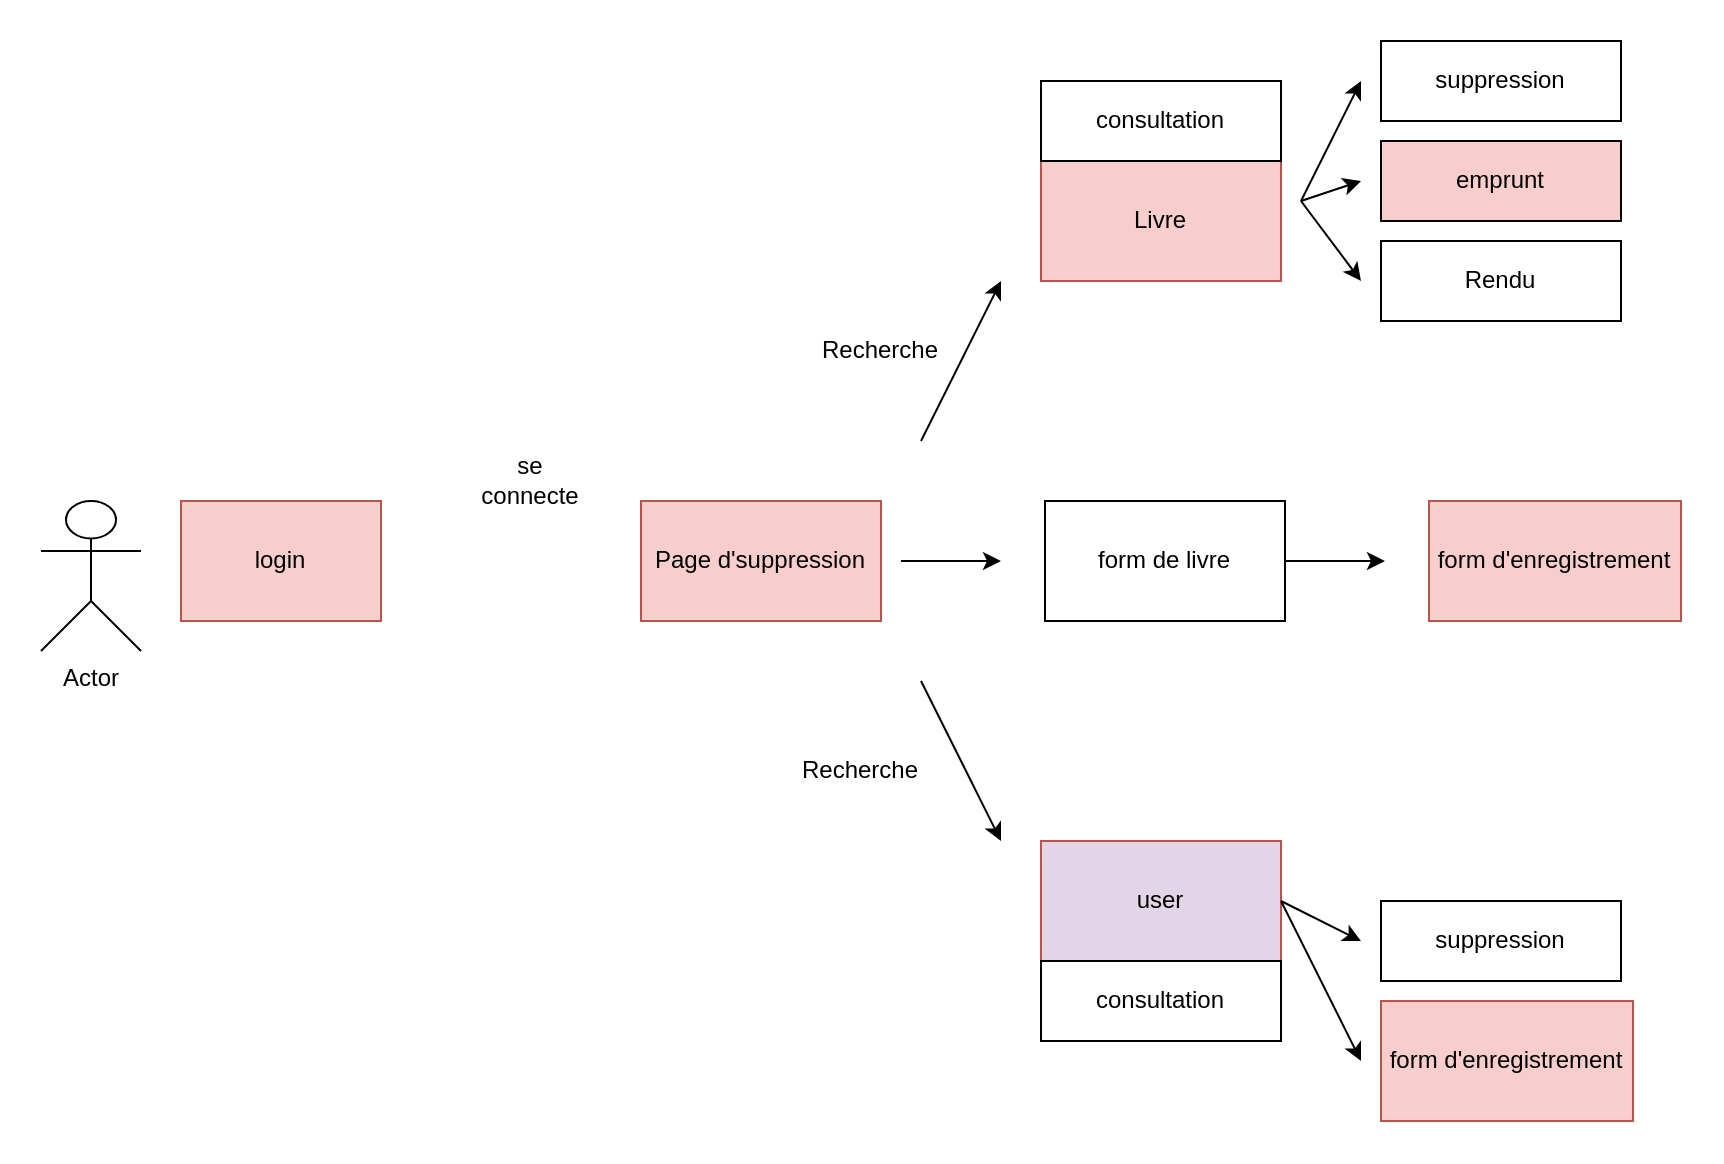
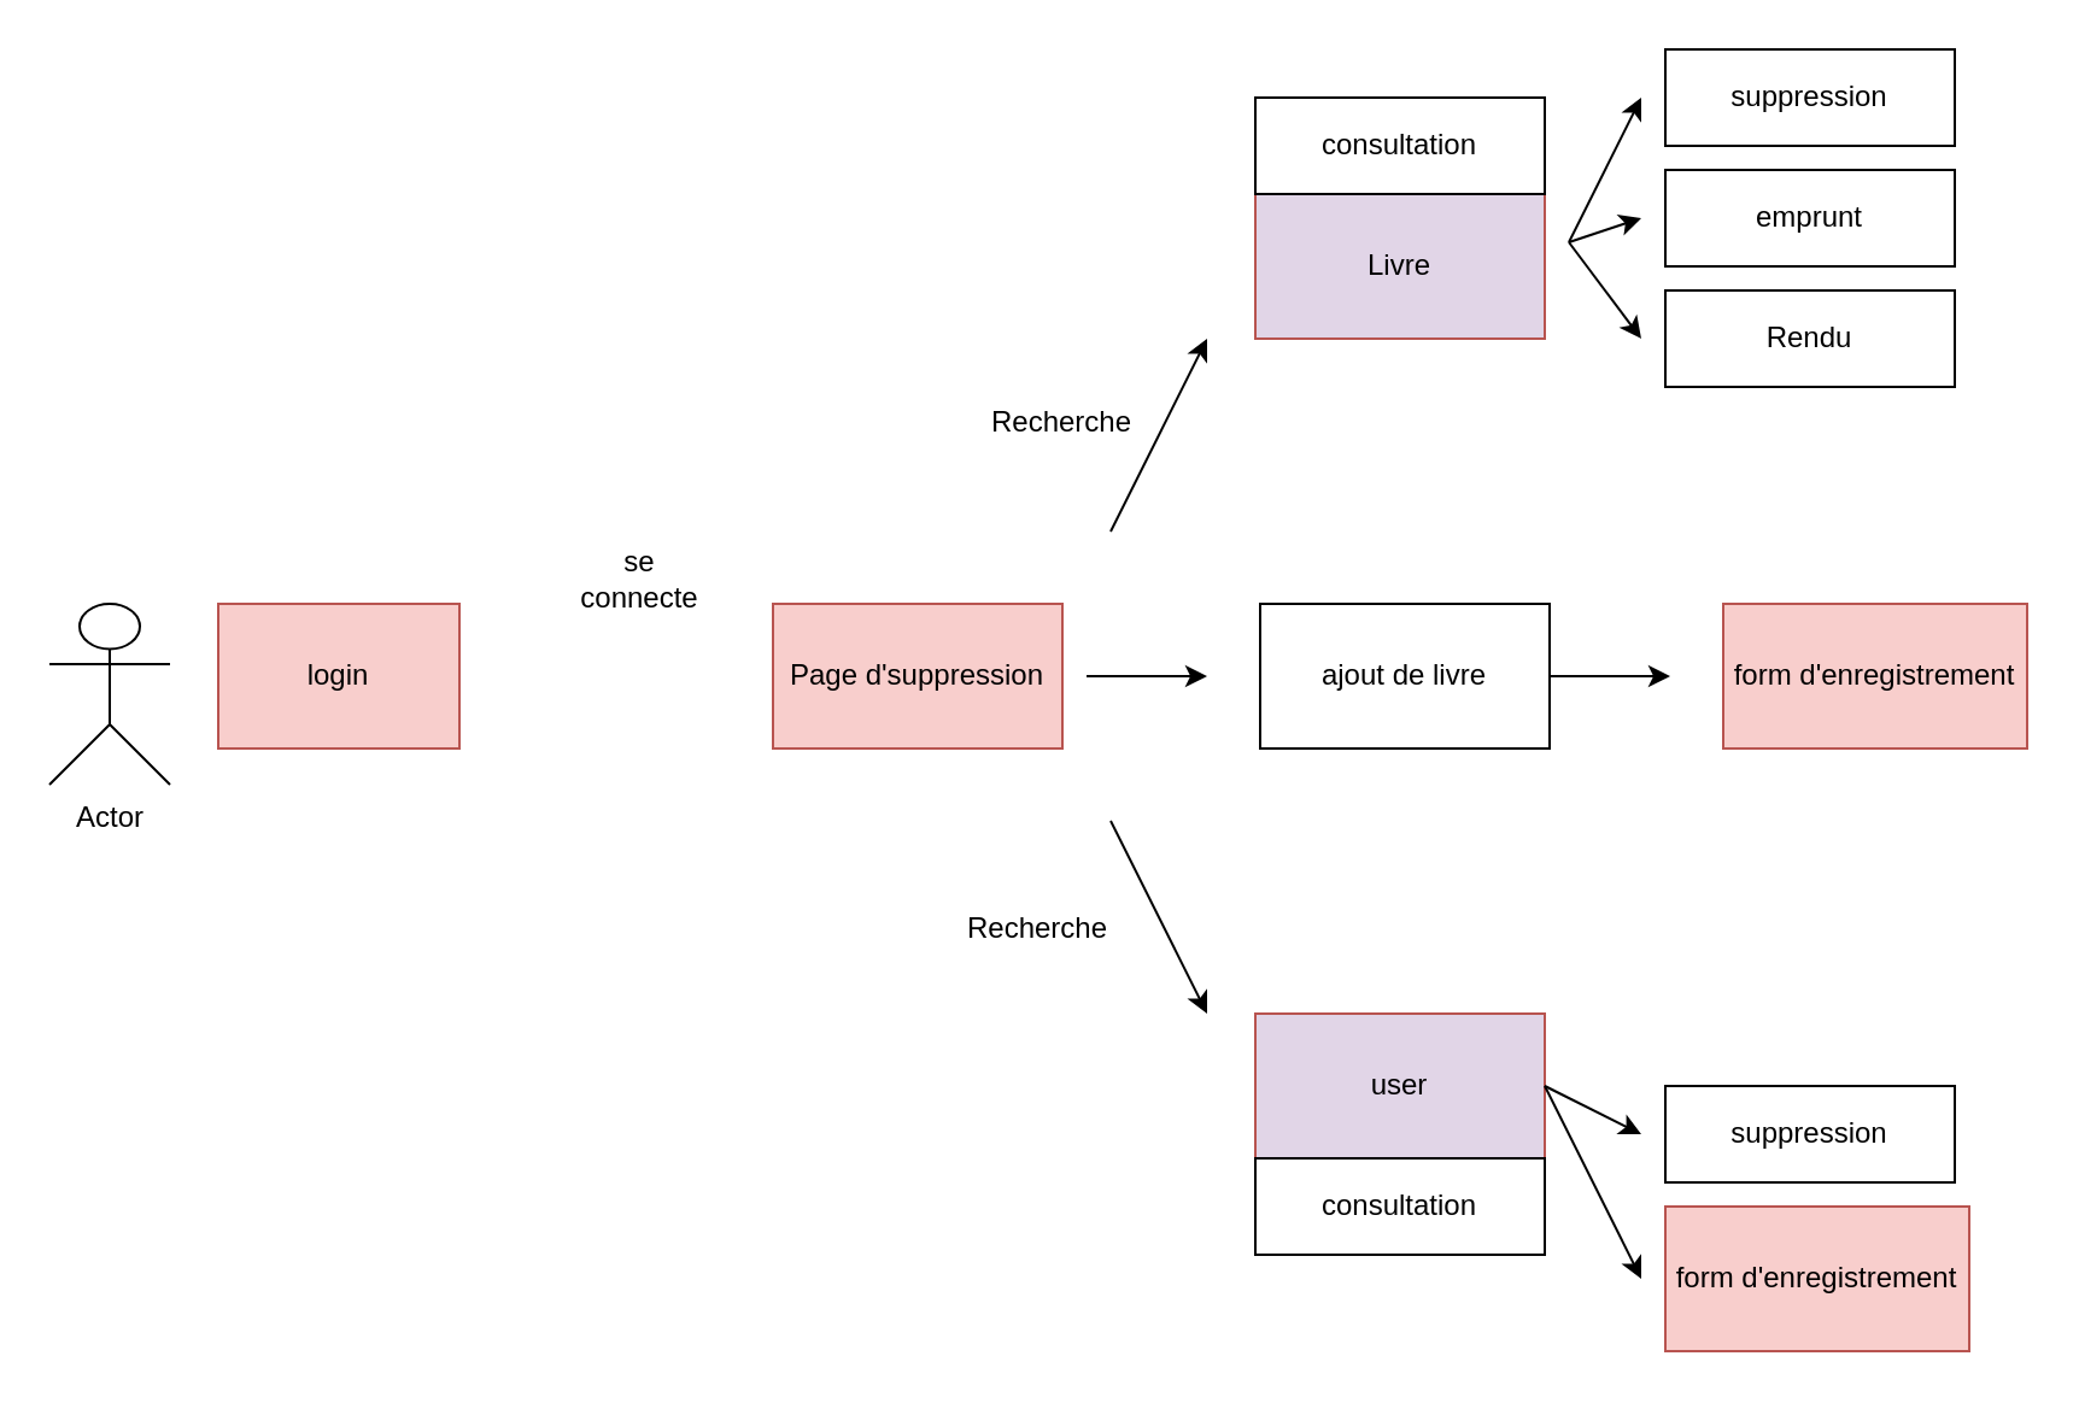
  <mxCell id="0" />
  <mxCell id="1" parent="0" />
  <mxCell id="2" value="Actor" style="shape=umlActor;verticalLabelPosition=bottom;verticalAlign=top;html=1;outlineConnect=0;" vertex="1" parent="1"><mxGeometry x="20" y="250" width="50" height="75" as="geometry" /></mxCell>
  <mxCell id="3" value="" style="endArrow=classic;html=1;rounded=0;" edge="1" parent="1"><mxGeometry width="50" height="50" relative="1" as="geometry"><mxPoint x="460" y="220" as="sourcePoint" /><mxPoint x="500" y="140" as="targetPoint" /></mxGeometry></mxCell>
  <mxCell id="4" value="" style="endArrow=classic;html=1;rounded=0;" edge="1" parent="1"><mxGeometry width="50" height="50" relative="1" as="geometry"><mxPoint x="460" y="340" as="sourcePoint" /><mxPoint x="500" y="420" as="targetPoint" /></mxGeometry></mxCell>
  <mxCell id="5" value="se connecte" style="text;html=1;strokeColor=none;fillColor=none;align=center;verticalAlign=middle;whiteSpace=wrap;rounded=0;" vertex="1" parent="1"><mxGeometry x="235" y="225" width="60" height="30" as="geometry" /></mxCell>
  <mxCell id="6" value="login" style="rounded=0;whiteSpace=wrap;html=1;fillColor=#f8cecc;strokeColor=#b85450;" vertex="1" parent="1"><mxGeometry x="90" y="250" width="100" height="60" as="geometry" /></mxCell>
  <mxCell id="7" value="Page d'suppression" style="rounded=0;whiteSpace=wrap;html=1;fillColor=#f8cecc;strokeColor=#b85450;" vertex="1" parent="1"><mxGeometry x="320" y="250" width="120" height="60" as="geometry" /></mxCell>
- <mxCell id="8" value="Livre" style="rounded=0;whiteSpace=wrap;html=1;fillColor=#f8cecc;strokeColor=#b85450;" vertex="1" parent="1"><mxGeometry x="520" y="80" width="120" height="60" as="geometry" /></mxCell>
+ <mxCell id="8" value="Livre" style="rounded=0;whiteSpace=wrap;html=1;fillColor=#e1d5e7;strokeColor=#b85450;" vertex="1" parent="1"><mxGeometry x="520" y="80" width="120" height="60" as="geometry" /></mxCell>
  <mxCell id="9" value="user" style="rounded=0;whiteSpace=wrap;html=1;fillColor=#e1d5e7;strokeColor=#b85450;" vertex="1" parent="1"><mxGeometry x="520" y="420" width="120" height="60" as="geometry" /></mxCell>
  <mxCell id="10" value="Recherche" style="text;html=1;strokeColor=none;fillColor=none;align=center;verticalAlign=middle;whiteSpace=wrap;rounded=0;" vertex="1" parent="1"><mxGeometry x="410" y="160" width="60" height="30" as="geometry" /></mxCell>
  <mxCell id="11" value="consultation" style="rounded=0;whiteSpace=wrap;html=1;" vertex="1" parent="1"><mxGeometry x="520" y="40" width="120" height="40" as="geometry" /></mxCell>
  <mxCell id="12" value="suppression" style="rounded=0;whiteSpace=wrap;html=1;" vertex="1" parent="1"><mxGeometry x="690" y="20" width="120" height="40" as="geometry" /></mxCell>
  <mxCell id="13" value="Rendu" style="rounded=0;whiteSpace=wrap;html=1;" vertex="1" parent="1"><mxGeometry x="690" y="120" width="120" height="40" as="geometry" /></mxCell>
- <mxCell id="14" value="emprunt" style="rounded=0;whiteSpace=wrap;html=1;fillColor=#f8cecc;" vertex="1" parent="1"><mxGeometry x="690" y="70" width="120" height="40" as="geometry" /></mxCell>
- <mxCell id="15" value="form de livre" style="rounded=0;whiteSpace=wrap;html=1;" vertex="1" parent="1"><mxGeometry x="522" y="250" width="120" height="60" as="geometry" /></mxCell>
+ <mxCell id="14" value="emprunt" style="rounded=0;whiteSpace=wrap;html=1;" vertex="1" parent="1"><mxGeometry x="690" y="70" width="120" height="40" as="geometry" /></mxCell>
+ <mxCell id="15" value="ajout de livre" style="rounded=0;whiteSpace=wrap;html=1;" vertex="1" parent="1"><mxGeometry x="522" y="250" width="120" height="60" as="geometry" /></mxCell>
  <mxCell id="16" value="Recherche" style="text;html=1;strokeColor=none;fillColor=none;align=center;verticalAlign=middle;whiteSpace=wrap;rounded=0;" vertex="1" parent="1"><mxGeometry x="400" y="370" width="60" height="30" as="geometry" /></mxCell>
  <mxCell id="17" value="" style="endArrow=classic;html=1;rounded=0;" edge="1" parent="1"><mxGeometry width="50" height="50" relative="1" as="geometry"><mxPoint x="450" y="280" as="sourcePoint" /><mxPoint x="500" y="280" as="targetPoint" /></mxGeometry></mxCell>
  <mxCell id="18" value="" style="endArrow=classic;html=1;rounded=0;" edge="1" parent="1"><mxGeometry width="50" height="50" relative="1" as="geometry"><mxPoint x="642" y="280" as="sourcePoint" /><mxPoint x="692" y="280" as="targetPoint" /></mxGeometry></mxCell>
  <mxCell id="19" value="form d'enregistrement" style="rounded=0;whiteSpace=wrap;html=1;fillColor=#f8cecc;strokeColor=#b85450;" vertex="1" parent="1"><mxGeometry x="714" y="250" width="126" height="60" as="geometry" /></mxCell>
  <mxCell id="20" value="consultation" style="rounded=0;whiteSpace=wrap;html=1;" vertex="1" parent="1"><mxGeometry x="520" y="480" width="120" height="40" as="geometry" /></mxCell>
  <mxCell id="21" value="suppression" style="rounded=0;whiteSpace=wrap;html=1;" vertex="1" parent="1"><mxGeometry x="690" y="450" width="120" height="40" as="geometry" /></mxCell>
  <mxCell id="22" value="form d'enregistrement" style="rounded=0;whiteSpace=wrap;html=1;fillColor=#f8cecc;strokeColor=#b85450;" vertex="1" parent="1"><mxGeometry x="690" y="500" width="126" height="60" as="geometry" /></mxCell>
  <mxCell id="23" value="" style="endArrow=classic;html=1;rounded=0;" edge="1" parent="1"><mxGeometry width="50" height="50" relative="1" as="geometry"><mxPoint x="650" y="100" as="sourcePoint" /><mxPoint x="680" y="40" as="targetPoint" /></mxGeometry></mxCell>
  <mxCell id="24" value="" style="endArrow=classic;html=1;rounded=0;" edge="1" parent="1"><mxGeometry width="50" height="50" relative="1" as="geometry"><mxPoint x="650" y="100" as="sourcePoint" /><mxPoint x="680" y="90" as="targetPoint" /></mxGeometry></mxCell>
  <mxCell id="25" value="" style="endArrow=classic;html=1;rounded=0;" edge="1" parent="1"><mxGeometry width="50" height="50" relative="1" as="geometry"><mxPoint x="650" y="100" as="sourcePoint" /><mxPoint x="680" y="140" as="targetPoint" /></mxGeometry></mxCell>
  <mxCell id="26" value="" style="endArrow=classic;html=1;rounded=0;" edge="1" parent="1"><mxGeometry width="50" height="50" relative="1" as="geometry"><mxPoint x="640" y="450" as="sourcePoint" /><mxPoint x="680" y="530" as="targetPoint" /></mxGeometry></mxCell>
  <mxCell id="27" value="" style="endArrow=classic;html=1;rounded=0;exitX=1;exitY=0.5;exitDx=0;exitDy=0;" edge="1" parent="1" source="9"><mxGeometry width="50" height="50" relative="1" as="geometry"><mxPoint x="660" y="110" as="sourcePoint" /><mxPoint x="680" y="470" as="targetPoint" /></mxGeometry></mxCell>
